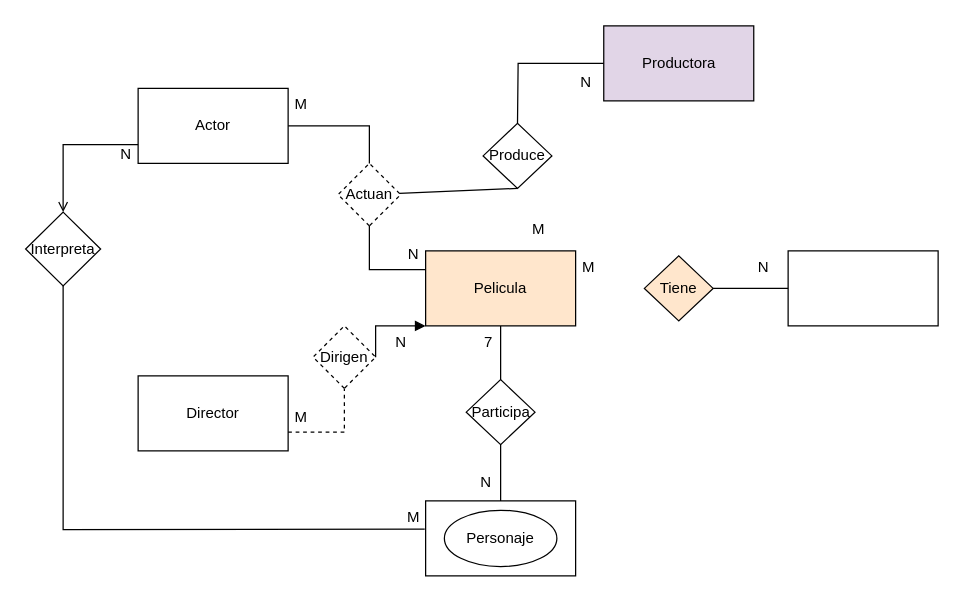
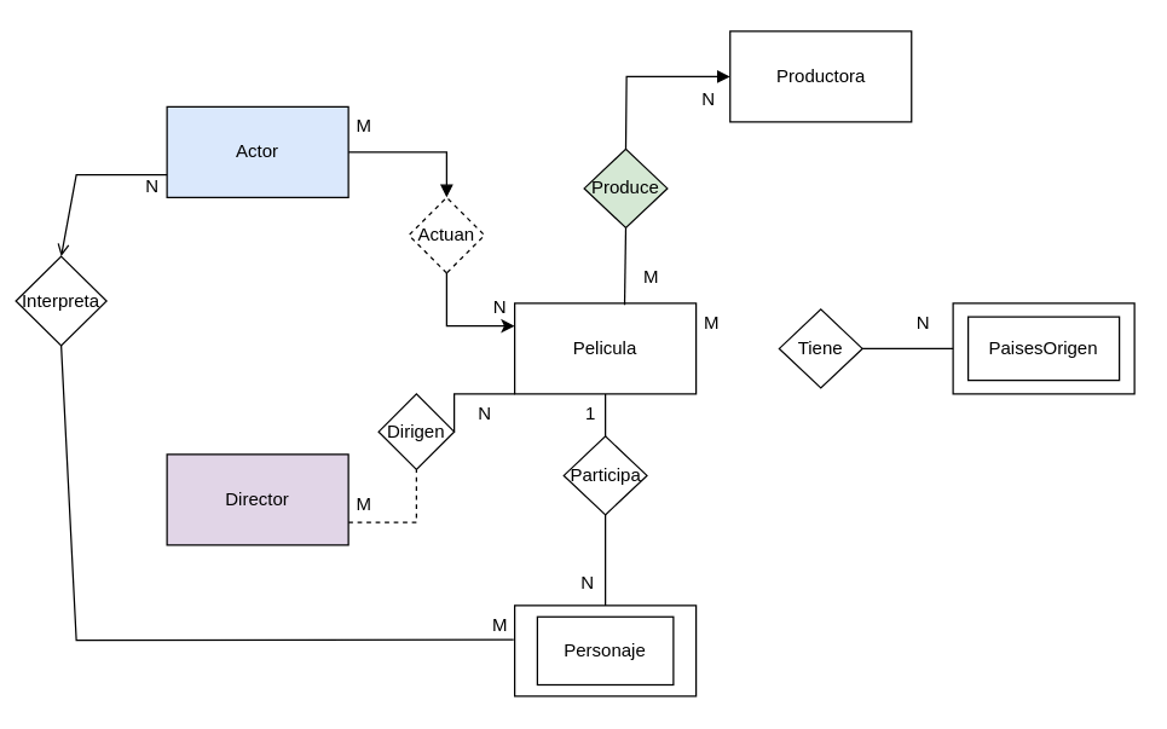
  <mxCell id="0" />
  <mxCell id="1" parent="0" />
- <mxCell id="2" value="Actor" style="rounded=0;whiteSpace=wrap;html=1;" vertex="1" parent="1"><mxGeometry x="110" y="70" width="120" height="60" as="geometry" /></mxCell>
- <mxCell id="3" value="Director" style="rounded=0;whiteSpace=wrap;html=1;" vertex="1" parent="1"><mxGeometry x="110" y="300" width="120" height="60" as="geometry" /></mxCell>
- <mxCell id="4" value="Pelicula" style="rounded=0;whiteSpace=wrap;html=1;fillColor=#ffe6cc;" vertex="1" parent="1"><mxGeometry x="340" y="200" width="120" height="60" as="geometry" /></mxCell>
+ <mxCell id="2" value="Actor" style="rounded=0;whiteSpace=wrap;html=1;fillColor=#dae8fc;" vertex="1" parent="1"><mxGeometry x="110" y="70" width="120" height="60" as="geometry" /></mxCell>
+ <mxCell id="3" value="Director" style="rounded=0;whiteSpace=wrap;html=1;fillColor=#e1d5e7;" vertex="1" parent="1"><mxGeometry x="110" y="300" width="120" height="60" as="geometry" /></mxCell>
+ <mxCell id="4" value="Pelicula" style="rounded=0;whiteSpace=wrap;html=1;" vertex="1" parent="1"><mxGeometry x="340" y="200" width="120" height="60" as="geometry" /></mxCell>
  <mxCell id="5" value="" style="rounded=0;whiteSpace=wrap;html=1;" vertex="1" parent="1"><mxGeometry x="630" y="200" width="120" height="60" as="geometry" /></mxCell>
  <mxCell id="6" value="" style="rounded=0;whiteSpace=wrap;html=1;" vertex="1" parent="1"><mxGeometry x="340" y="400" width="120" height="60" as="geometry" /></mxCell>
- <mxCell id="7" value="Productora" style="rounded=0;whiteSpace=wrap;html=1;fillColor=#e1d5e7;" vertex="1" parent="1"><mxGeometry x="482.5" y="20" width="120" height="60" as="geometry" /></mxCell>
+ <mxCell id="7" value="Productora" style="rounded=0;whiteSpace=wrap;html=1;" vertex="1" parent="1"><mxGeometry x="482.5" y="20" width="120" height="60" as="geometry" /></mxCell>
  <mxCell id="8" value="Actuan" style="rhombus;whiteSpace=wrap;html=1;direction=west;dashed=1;" vertex="1" parent="1"><mxGeometry x="270" y="130" width="50" height="50" as="geometry" /></mxCell>
- <mxCell id="9" value="Dirigen" style="rhombus;whiteSpace=wrap;html=1;direction=west;dashed=1;" vertex="1" parent="1"><mxGeometry x="250" y="260" width="50" height="50" as="geometry" /></mxCell>
+ <mxCell id="9" value="Dirigen" style="rhombus;whiteSpace=wrap;html=1;direction=west;" vertex="1" parent="1"><mxGeometry x="250" y="260" width="50" height="50" as="geometry" /></mxCell>
  <mxCell id="10" value="" style="endArrow=none;html=1;rounded=0;exitX=0.5;exitY=1;exitDx=0;exitDy=0;entryX=0.5;entryY=1;entryDx=0;entryDy=0;" edge="1" parent="1" source="20" target="4"><mxGeometry width="50" height="50" relative="1" as="geometry"><mxPoint x="500" y="368" as="sourcePoint" /><mxPoint x="550" y="318" as="targetPoint" /></mxGeometry></mxCell>
  <mxCell id="11" value="" style="endArrow=none;html=1;rounded=0;exitX=0.5;exitY=0;exitDx=0;exitDy=0;entryX=0.5;entryY=0;entryDx=0;entryDy=0;" edge="1" parent="1" source="6" target="20"><mxGeometry width="50" height="50" relative="1" as="geometry"><mxPoint x="390" y="360" as="sourcePoint" /><mxPoint x="400" y="370" as="targetPoint" /></mxGeometry></mxCell>
  <mxCell id="12" value="" style="endArrow=none;html=1;rounded=0;exitX=1;exitY=0.75;exitDx=0;exitDy=0;entryX=0.5;entryY=0;entryDx=0;entryDy=0;dashed=1;" edge="1" parent="1" source="3" target="9"><mxGeometry width="50" height="50" relative="1" as="geometry"><mxPoint x="190" y="430" as="sourcePoint" /><mxPoint x="240" y="380" as="targetPoint" /><Array as="points"><mxPoint x="275" y="345" /></Array></mxGeometry></mxCell>
- <mxCell id="13" value="" style="endArrow=block;html=1;rounded=0;exitX=0;exitY=0.5;exitDx=0;exitDy=0;entryX=0;entryY=1;entryDx=0;entryDy=0;" edge="1" parent="1" source="9" target="4"><mxGeometry width="50" height="50" relative="1" as="geometry"><mxPoint x="240" y="355" as="sourcePoint" /><mxPoint x="285" y="320" as="targetPoint" /><Array as="points"><mxPoint x="300" y="260" /></Array></mxGeometry></mxCell>
- <mxCell id="14" value="" style="endArrow=none;html=1;rounded=0;exitX=1;exitY=0.5;exitDx=0;exitDy=0;entryX=0.5;entryY=1;entryDx=0;entryDy=0;" edge="1" parent="1" source="2" target="8"><mxGeometry width="50" height="50" relative="1" as="geometry"><mxPoint x="250" y="140" as="sourcePoint" /><mxPoint x="300" y="90" as="targetPoint" /><Array as="points"><mxPoint x="295" y="100" /></Array></mxGeometry></mxCell>
- <mxCell id="15" value="" style="endArrow=none;html=1;rounded=0;exitX=0.5;exitY=0;exitDx=0;exitDy=0;entryX=0;entryY=0.25;entryDx=0;entryDy=0;" edge="1" parent="1" source="8" target="4"><mxGeometry width="50" height="50" relative="1" as="geometry"><mxPoint x="240" y="110" as="sourcePoint" /><mxPoint x="305" y="140" as="targetPoint" /><Array as="points"><mxPoint x="295" y="215" /></Array></mxGeometry></mxCell>
+ <mxCell id="13" value="" style="endArrow=none;html=1;rounded=0;exitX=0;exitY=0.5;exitDx=0;exitDy=0;entryX=0;entryY=1;entryDx=0;entryDy=0;" edge="1" parent="1" source="9" target="4"><mxGeometry width="50" height="50" relative="1" as="geometry"><mxPoint x="240" y="355" as="sourcePoint" /><mxPoint x="285" y="320" as="targetPoint" /><Array as="points"><mxPoint x="300" y="260" /></Array></mxGeometry></mxCell>
+ <mxCell id="14" value="" style="endArrow=block;html=1;rounded=0;exitX=1;exitY=0.5;exitDx=0;exitDy=0;entryX=0.5;entryY=1;entryDx=0;entryDy=0;" edge="1" parent="1" source="2" target="8"><mxGeometry width="50" height="50" relative="1" as="geometry"><mxPoint x="250" y="140" as="sourcePoint" /><mxPoint x="300" y="90" as="targetPoint" /><Array as="points"><mxPoint x="295" y="100" /></Array></mxGeometry></mxCell>
+ <mxCell id="15" value="" style="endArrow=classic;html=1;rounded=0;exitX=0.5;exitY=0;exitDx=0;exitDy=0;entryX=0;entryY=0.25;entryDx=0;entryDy=0;" edge="1" parent="1" source="8" target="4"><mxGeometry width="50" height="50" relative="1" as="geometry"><mxPoint x="240" y="110" as="sourcePoint" /><mxPoint x="305" y="140" as="targetPoint" /><Array as="points"><mxPoint x="295" y="215" /></Array></mxGeometry></mxCell>
  <mxCell id="16" value="M" style="text;html=1;align=center;verticalAlign=middle;resizable=0;points=[];autosize=1;strokeColor=none;fillColor=none;" vertex="1" parent="1"><mxGeometry x="225" y="68" width="30" height="30" as="geometry" /></mxCell>
  <mxCell id="17" value="N" style="text;html=1;align=center;verticalAlign=middle;resizable=0;points=[];autosize=1;strokeColor=none;fillColor=none;" vertex="1" parent="1"><mxGeometry x="315" y="188" width="30" height="30" as="geometry" /></mxCell>
  <mxCell id="18" value="M" style="text;html=1;align=center;verticalAlign=middle;resizable=0;points=[];autosize=1;strokeColor=none;fillColor=none;" vertex="1" parent="1"><mxGeometry x="225" y="318" width="30" height="30" as="geometry" /></mxCell>
  <mxCell id="19" value="N" style="text;html=1;align=center;verticalAlign=middle;resizable=0;points=[];autosize=1;strokeColor=none;fillColor=none;" vertex="1" parent="1"><mxGeometry x="305" y="258" width="30" height="30" as="geometry" /></mxCell>
- <mxCell id="20" value="Participa" style="rhombus;whiteSpace=wrap;html=1;direction=west;" vertex="1" parent="1"><mxGeometry x="372.5" y="303" width="55" height="52" as="geometry" /></mxCell>
- <mxCell id="21" value="Tiene" style="rhombus;whiteSpace=wrap;html=1;direction=west;fillColor=#ffe6cc;" vertex="1" parent="1"><mxGeometry x="515" y="204" width="55" height="52" as="geometry" /></mxCell>
- <mxCell id="23" value="Produce" style="rhombus;whiteSpace=wrap;html=1;direction=west;" vertex="1" parent="1"><mxGeometry x="386" y="98" width="55" height="52" as="geometry" /></mxCell>
+ <mxCell id="20" value="Participa" style="rhombus;whiteSpace=wrap;html=1;direction=west;" vertex="1" parent="1"><mxGeometry x="372.5" y="288" width="55" height="52" as="geometry" /></mxCell>
+ <mxCell id="21" value="Tiene" style="rhombus;whiteSpace=wrap;html=1;direction=west;" vertex="1" parent="1"><mxGeometry x="515" y="204" width="55" height="52" as="geometry" /></mxCell>
+ <mxCell id="22" value="PaisesOrigen" style="rounded=0;whiteSpace=wrap;html=1;" vertex="1" parent="1"><mxGeometry x="640" y="209" width="100" height="42" as="geometry" /></mxCell>
+ <mxCell id="23" value="Produce" style="rhombus;whiteSpace=wrap;html=1;direction=west;fillColor=#d5e8d4;" vertex="1" parent="1"><mxGeometry x="386" y="98" width="55" height="52" as="geometry" /></mxCell>
  <mxCell id="24" value="" style="endArrow=none;html=1;rounded=0;exitX=0;exitY=0.5;exitDx=0;exitDy=0;entryX=0;entryY=0.5;entryDx=0;entryDy=0;" edge="1" parent="1" source="21" target="5"><mxGeometry width="50" height="50" relative="1" as="geometry"><mxPoint x="580" y="240" as="sourcePoint" /><mxPoint x="640" y="240" as="targetPoint" /></mxGeometry></mxCell>
- <mxCell id="25" value="" style="endArrow=none;html=1;rounded=0;exitX=0.5;exitY=1;exitDx=0;exitDy=0;entryX=0;entryY=0.5;entryDx=0;entryDy=0;" edge="1" parent="1" source="23" target="7"><mxGeometry width="50" height="50" relative="1" as="geometry"><mxPoint x="455" y="110" as="sourcePoint" /><mxPoint x="515" y="110" as="targetPoint" /><Array as="points"><mxPoint x="414" y="50" /></Array></mxGeometry></mxCell>
- <mxCell id="26" value="" style="endArrow=none;html=1;rounded=0;exitX=0.5;exitY=0;exitDx=0;exitDy=0;" edge="1" parent="1" source="23" target="8"><mxGeometry width="50" height="50" relative="1" as="geometry"><mxPoint x="600" y="260" as="sourcePoint" /><mxPoint x="660" y="260" as="targetPoint" /></mxGeometry></mxCell>
+ <mxCell id="25" value="" style="endArrow=block;html=1;rounded=0;exitX=0.5;exitY=1;exitDx=0;exitDy=0;entryX=0;entryY=0.5;entryDx=0;entryDy=0;" edge="1" parent="1" source="23" target="7"><mxGeometry width="50" height="50" relative="1" as="geometry"><mxPoint x="455" y="110" as="sourcePoint" /><mxPoint x="515" y="110" as="targetPoint" /><Array as="points"><mxPoint x="414" y="50" /></Array></mxGeometry></mxCell>
+ <mxCell id="26" value="" style="endArrow=none;html=1;rounded=0;exitX=0.5;exitY=0;exitDx=0;exitDy=0;entryX=0.606;entryY=0.017;entryDx=0;entryDy=0;entryPerimeter=0;" edge="1" parent="1" source="23" target="4"><mxGeometry width="50" height="50" relative="1" as="geometry"><mxPoint x="600" y="260" as="sourcePoint" /><mxPoint x="660" y="260" as="targetPoint" /></mxGeometry></mxCell>
  <mxCell id="27" value="N" style="text;html=1;align=center;verticalAlign=middle;resizable=0;points=[];autosize=1;strokeColor=none;fillColor=none;" vertex="1" parent="1"><mxGeometry x="372.5" y="370" width="30" height="30" as="geometry" /></mxCell>
- <mxCell id="28" value="7" style="text;html=1;align=center;verticalAlign=middle;resizable=0;points=[];autosize=1;strokeColor=none;fillColor=none;" vertex="1" parent="1"><mxGeometry x="375" y="258" width="30" height="30" as="geometry" /></mxCell>
- <mxCell id="29" value="Personaje" style="ellipse;whiteSpace=wrap;html=1;" vertex="1" parent="1"><mxGeometry x="355" y="407.5" width="90" height="45" as="geometry" /></mxCell>
+ <mxCell id="28" value="1" style="text;html=1;align=center;verticalAlign=middle;resizable=0;points=[];autosize=1;strokeColor=none;fillColor=none;" vertex="1" parent="1"><mxGeometry x="375" y="258" width="30" height="30" as="geometry" /></mxCell>
+ <mxCell id="29" value="Personaje" style="rounded=0;whiteSpace=wrap;html=1;" vertex="1" parent="1"><mxGeometry x="355" y="407.5" width="90" height="45" as="geometry" /></mxCell>
  <mxCell id="30" value="N" style="text;html=1;align=center;verticalAlign=middle;resizable=0;points=[];autosize=1;strokeColor=none;fillColor=none;" vertex="1" parent="1"><mxGeometry x="452.5" y="50" width="30" height="30" as="geometry" /></mxCell>
  <mxCell id="31" value="M" style="text;html=1;align=center;verticalAlign=middle;resizable=0;points=[];autosize=1;strokeColor=none;fillColor=none;" vertex="1" parent="1"><mxGeometry x="415" y="168" width="30" height="30" as="geometry" /></mxCell>
  <mxCell id="32" value="N" style="text;html=1;align=center;verticalAlign=middle;resizable=0;points=[];autosize=1;strokeColor=none;fillColor=none;" vertex="1" parent="1"><mxGeometry x="595" y="198" width="30" height="30" as="geometry" /></mxCell>
  <mxCell id="33" value="M" style="text;html=1;align=center;verticalAlign=middle;resizable=0;points=[];autosize=1;strokeColor=none;fillColor=none;" vertex="1" parent="1"><mxGeometry x="455" y="198" width="30" height="30" as="geometry" /></mxCell>
- <mxCell id="34" value="Interpreta" style="rhombus;whiteSpace=wrap;html=1;" vertex="1" parent="1"><mxGeometry x="20" y="169" width="60" height="59" as="geometry" /></mxCell>
+ <mxCell id="34" value="Interpreta" style="rhombus;whiteSpace=wrap;html=1;" vertex="1" parent="1"><mxGeometry x="10" y="169" width="60" height="59" as="geometry" /></mxCell>
  <mxCell id="35" value="" style="endArrow=open;html=1;rounded=0;exitX=0;exitY=0.75;exitDx=0;exitDy=0;entryX=0.5;entryY=0;entryDx=0;entryDy=0;" edge="1" parent="1" source="2" target="34"><mxGeometry width="50" height="50" relative="1" as="geometry"><mxPoint x="240" y="355" as="sourcePoint" /><mxPoint x="285" y="320" as="targetPoint" /><Array as="points"><mxPoint x="50" y="115" /></Array></mxGeometry></mxCell>
  <mxCell id="36" value="" style="endArrow=none;html=1;rounded=0;exitX=-0.006;exitY=0.378;exitDx=0;exitDy=0;entryX=0.5;entryY=1;entryDx=0;entryDy=0;exitPerimeter=0;" edge="1" parent="1" source="6" target="34"><mxGeometry width="50" height="50" relative="1" as="geometry"><mxPoint x="120" y="125" as="sourcePoint" /><mxPoint x="60" y="179" as="targetPoint" /><Array as="points"><mxPoint x="50" y="423" /></Array></mxGeometry></mxCell>
  <mxCell id="37" value="N" style="text;html=1;align=center;verticalAlign=middle;resizable=0;points=[];autosize=1;strokeColor=none;fillColor=none;" vertex="1" parent="1"><mxGeometry x="85" y="108" width="30" height="30" as="geometry" /></mxCell>
  <mxCell id="38" value="M" style="text;html=1;align=center;verticalAlign=middle;resizable=0;points=[];autosize=1;strokeColor=none;fillColor=none;" vertex="1" parent="1"><mxGeometry x="315" y="398" width="30" height="30" as="geometry" /></mxCell>
